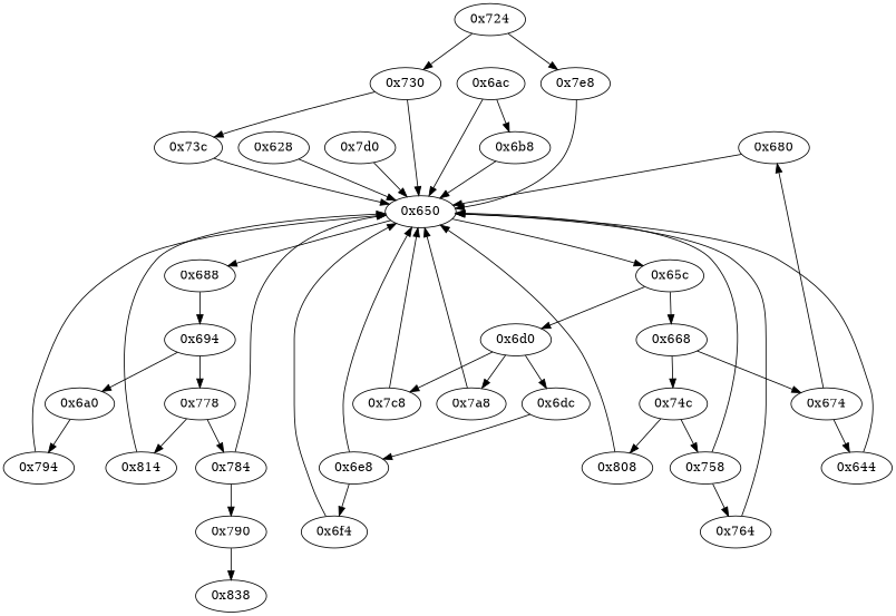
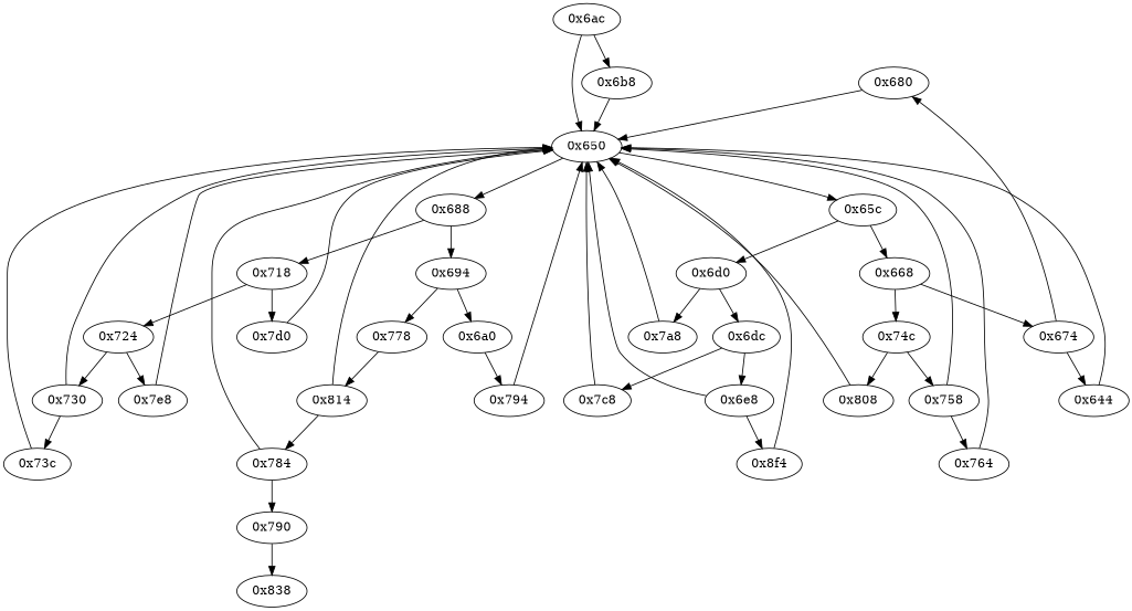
  strict digraph {
    node [opcode="[u'ldr', u'cmp', u'b']"]
    "0x680" [opcode="[u'ldr', u'b']"]
    "0x650"
    "0x688"
    "0x65c"
+   "0x718"
    "0x694"
    "0x6d0"
    "0x668"
    "0x724"
    "0x7d0" [opcode="[u'ldr', u'ldr', u'add', u'str', u'ldr', u'b']"]
    "0x6a0"
    "0x778"
    "0x7e8" [opcode="[u'ldr', u'mov', u'bic', u'ldr', u'add', u'ldr', u'add', u'b']"]
    "0x730"
    "0x794" [opcode="[u'ldr', u'lsr', u'str', u'ldr', u'b']"]
    "0x784"
    "0x814" [opcode="[u'str', u'str', u'str', u'ldr', u'ldr', u'ldr', u'cmp', u'mov', u'b']"]
    "0x6dc"
    "0x6e8"
    "0x7c8" [opcode="[u'ldr', u'b']"]
-   "0x6f4" [opcode="[u'ldr', u'and', u'str', u'ldr', u'ldr', u'ldr', u'cmp', u'mov', u'b']"]
+   "0x6f4" [opcode="[u'ldr', u'and', u'str', u'ldr', u'ldr', u'ldr', u'cmp', u'mov', u'b']" label="0x8f4"]
    "0x790" [opcode="[u'b']"]
    "0x838" [opcode="[u'ldr', u'sub', u'pop']"]
    "0x808" [opcode="[u'ldr', u'mov', u'b']"]
    "0x74c"
    "0x758"
    "0x764" [opcode="[u'mov', u'mov', u'mov', u'mov', u'b']"]
    "0x6ac"
    "0x6b8" [opcode="[u'ldr', u'ldr', u'eor', u'str', u'ldr', u'b']"]
    "0x7a8" [opcode="[u'ldr', u'lsl', u'str', u'ldr', u'ldrb', u'strb', u'ldr', u'b']"]
    "0x674"
    "0x644" [opcode="[u'ldr', u'cmp', u'ldr']"]
    "0x73c" [opcode="[u'ldrb', u'str', u'ldr', u'b']"]
-   "0x628" [opcode="[u'push', u'add', u'sub', u'ldr', u'ldr', u'ldr', u'b']"]
    "0x680" -> "0x650"
    "0x650" -> "0x688"
    "0x650" -> "0x65c"
+   "0x688" -> "0x718"
    "0x688" -> "0x694"
    "0x65c" -> "0x6d0"
    "0x65c" -> "0x668"
+   "0x718" -> "0x724"
+   "0x718" -> "0x7d0"
    "0x694" -> "0x6a0"
    "0x694" -> "0x778"
    "0x6d0" -> "0x6dc"
    "0x6d0" -> "0x7a8"
    "0x668" -> "0x74c"
    "0x668" -> "0x674"
    "0x724" -> "0x7e8"
    "0x724" -> "0x730"
    "0x7d0" -> "0x650"
    "0x6a0" -> "0x794"
-   "0x778" -> "0x784"
+   "0x814" -> "0x784"
    "0x778" -> "0x814"
    "0x7e8" -> "0x650"
    "0x730" -> "0x650"
    "0x730" -> "0x73c"
    "0x794" -> "0x650"
    "0x784" -> "0x650"
    "0x784" -> "0x790"
    "0x814" -> "0x650"
    "0x6dc" -> "0x6e8"
-   "0x6d0" -> "0x7c8"
+   "0x6dc" -> "0x7c8"
    "0x6e8" -> "0x650"
    "0x6e8" -> "0x6f4"
    "0x7c8" -> "0x650"
    "0x6f4" -> "0x650"
    "0x790" -> "0x838"
    "0x808" -> "0x650"
    "0x74c" -> "0x808"
    "0x74c" -> "0x758"
    "0x758" -> "0x650"
    "0x758" -> "0x764"
    "0x764" -> "0x650"
    "0x6ac" -> "0x650"
    "0x6ac" -> "0x6b8"
    "0x6b8" -> "0x650"
    "0x7a8" -> "0x650"
    "0x674" -> "0x680"
    "0x674" -> "0x644"
    "0x644" -> "0x650"
    "0x73c" -> "0x650"
-   "0x628" -> "0x650"
  }
